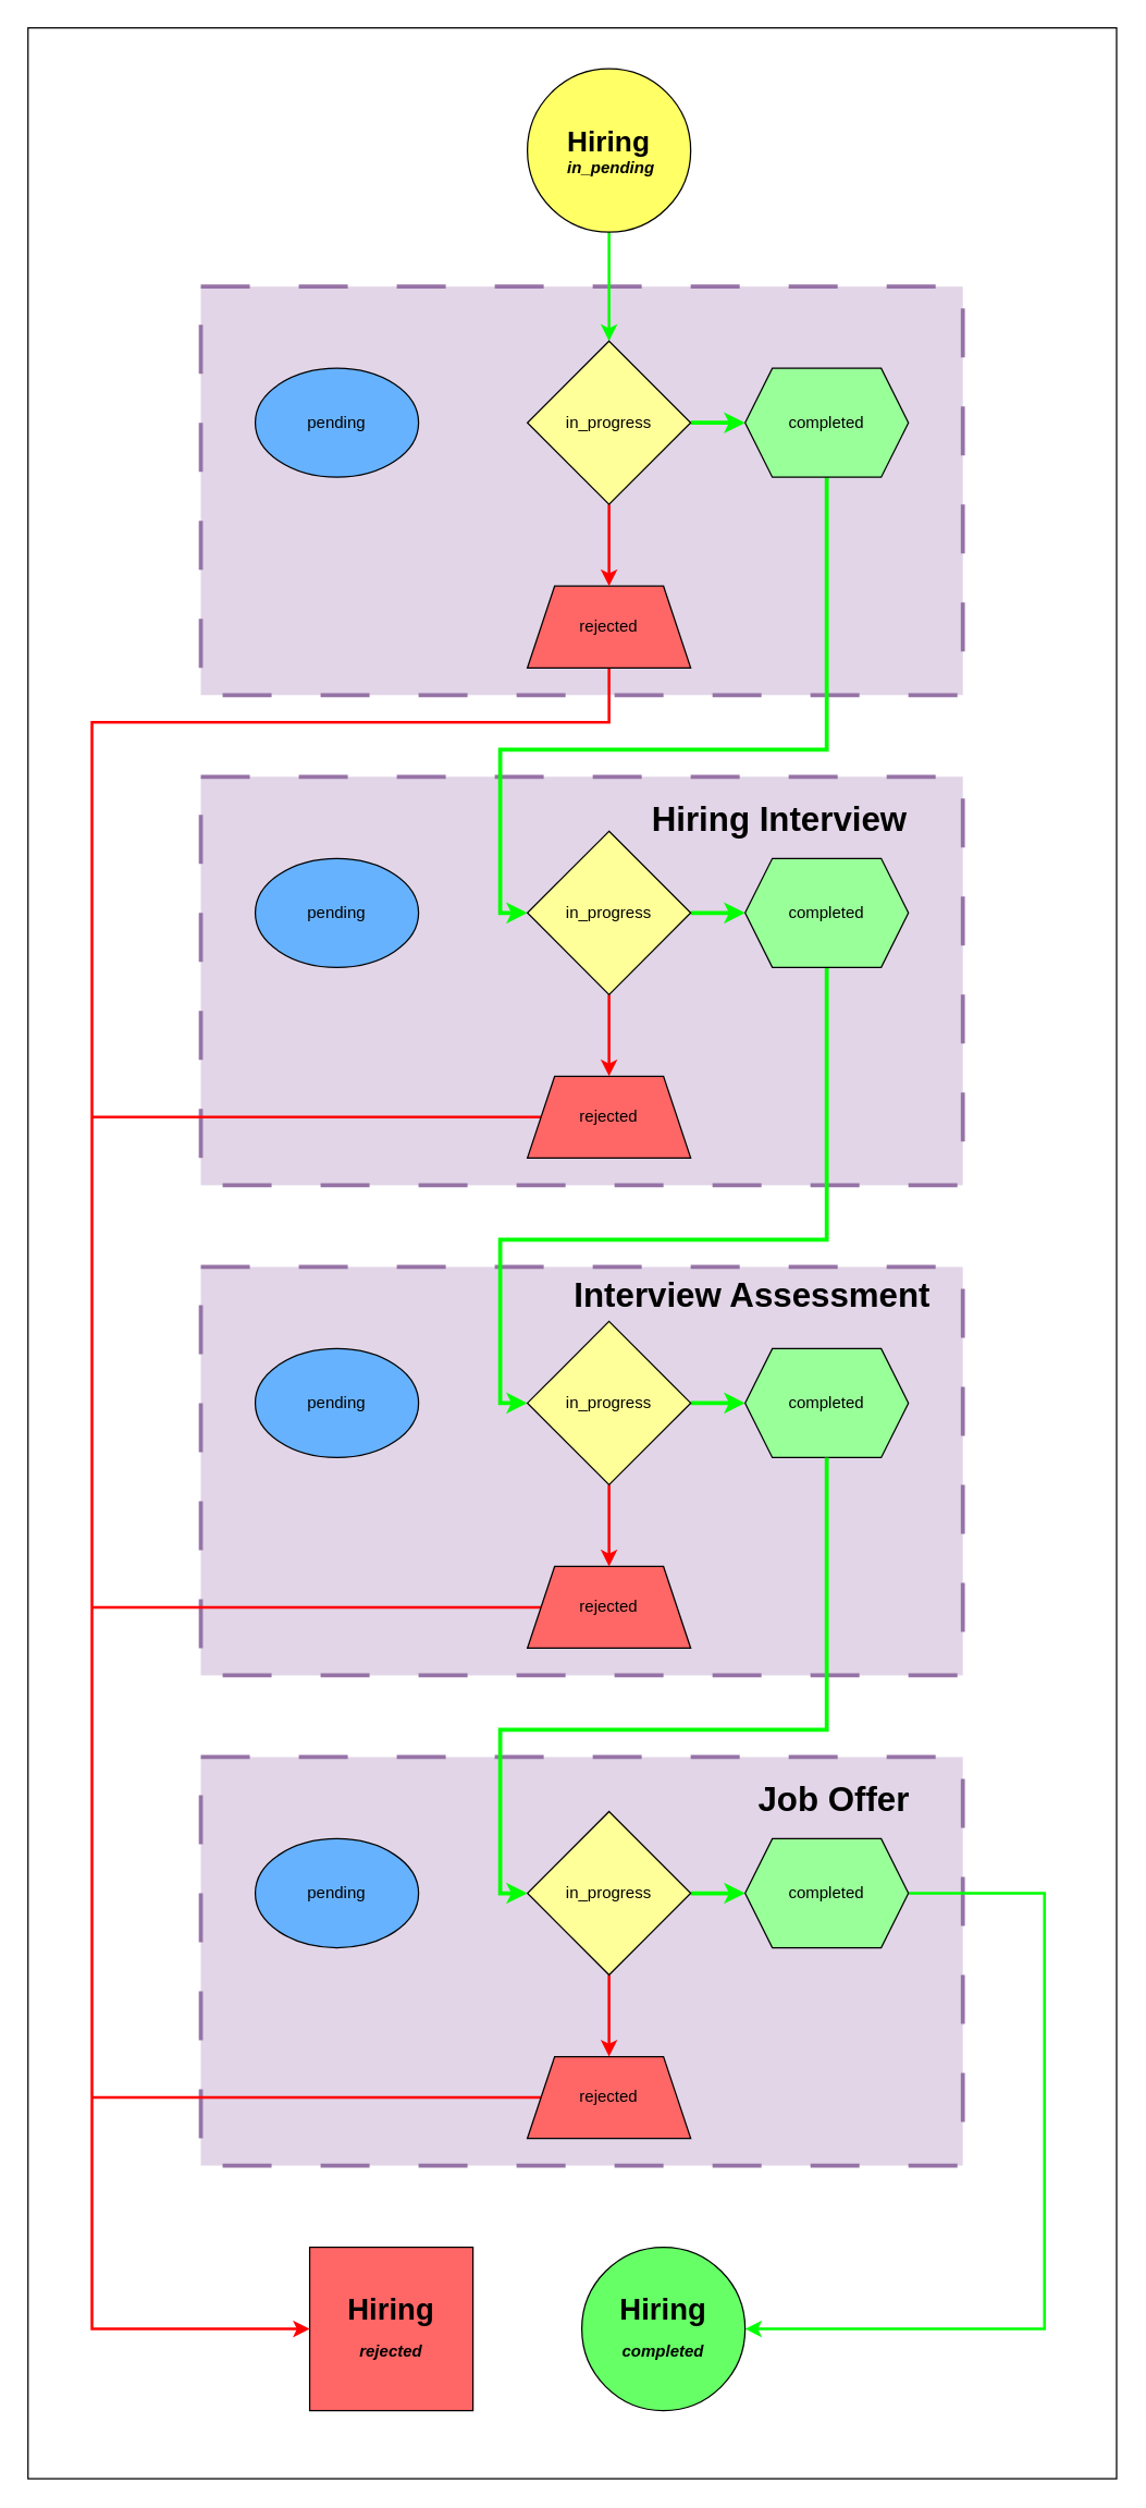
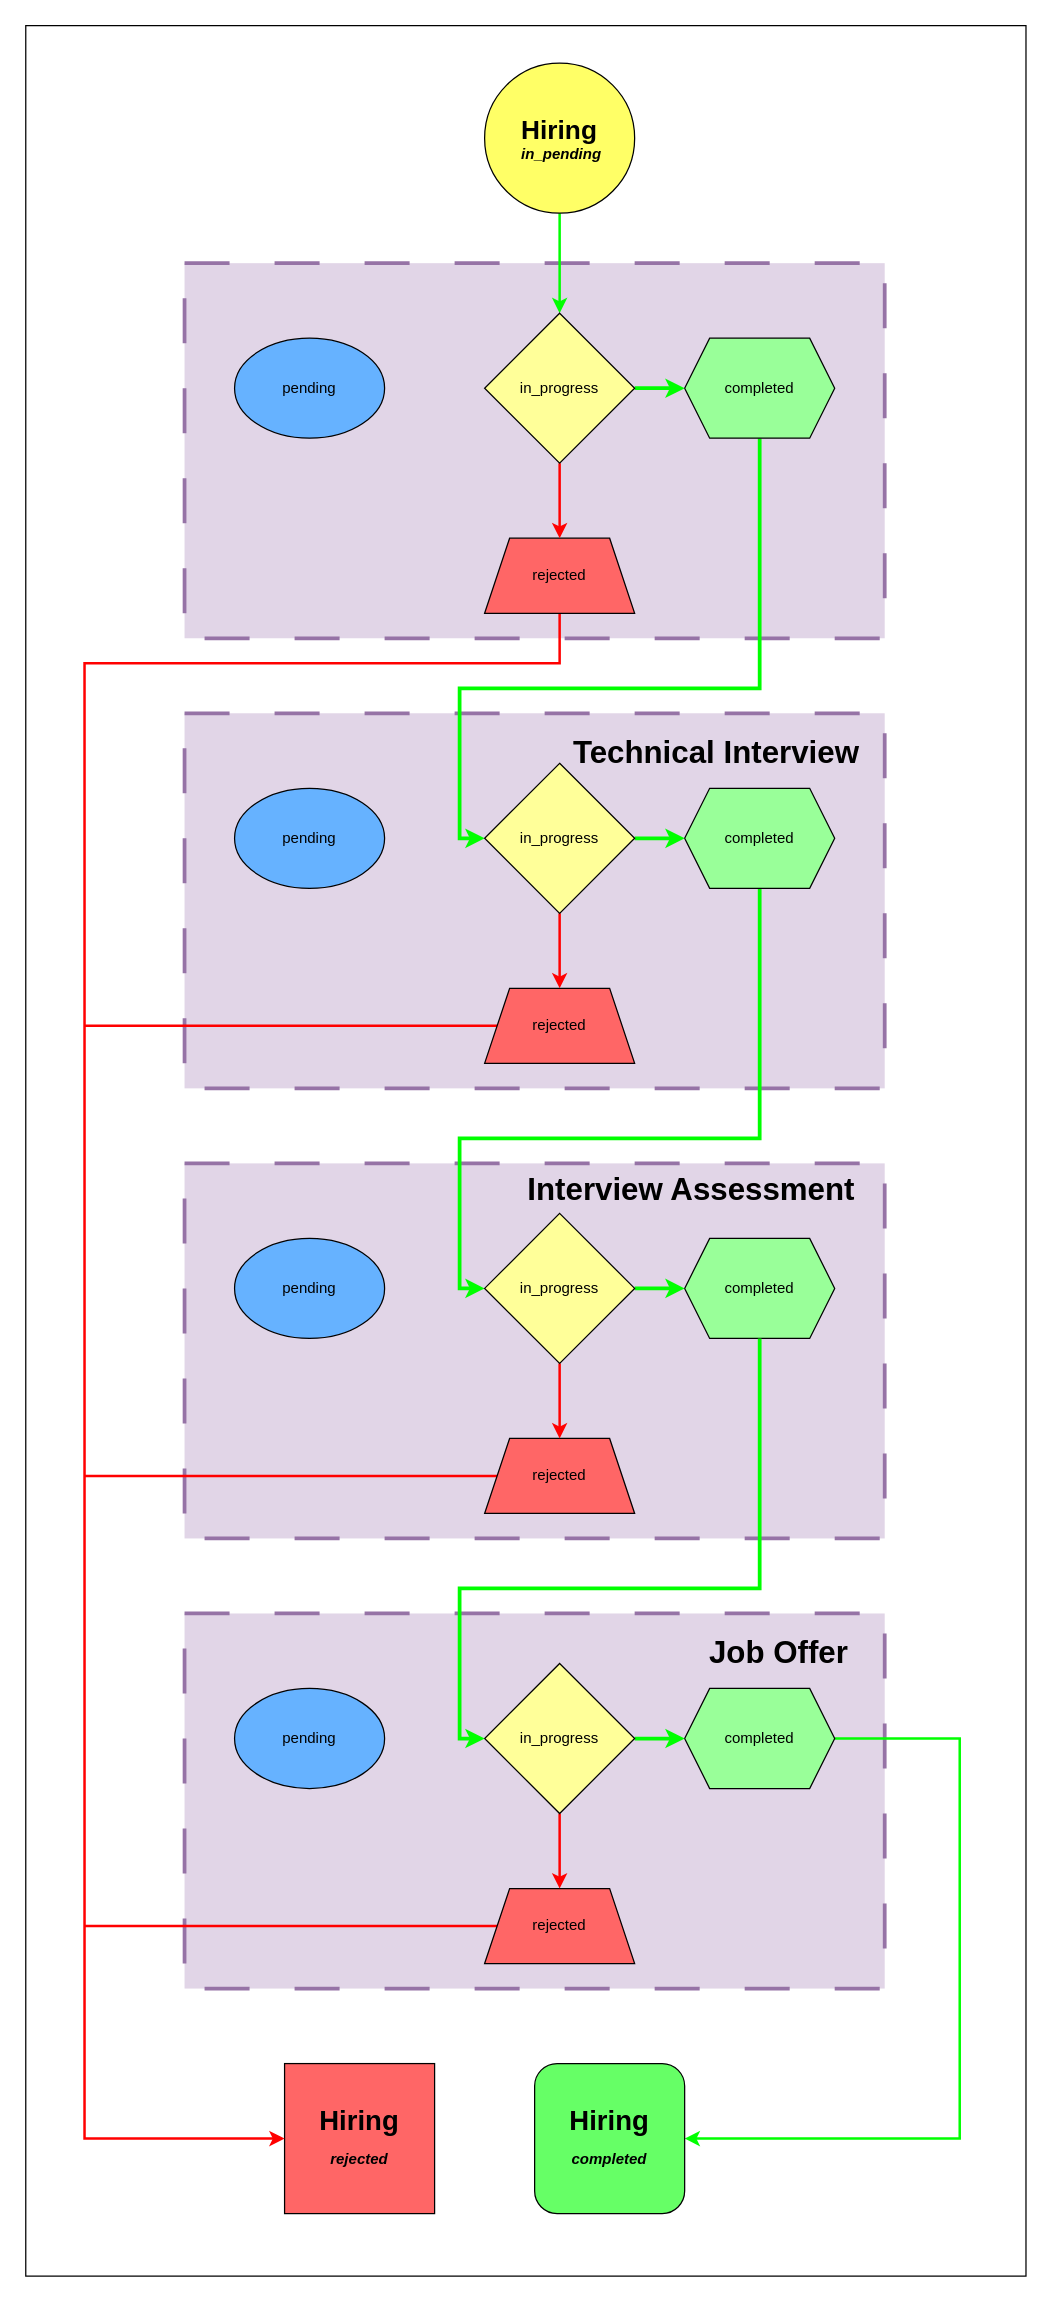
  <mxCell id="0" />
  <mxCell id="1" parent="0" />
  <mxCell id="2" value="" style="rounded=0;whiteSpace=wrap;html=1;" parent="1" vertex="1"><mxGeometry x="20" y="20" width="800" height="1800" as="geometry" /></mxCell>
  <mxCell id="3" value="" style="rounded=0;whiteSpace=wrap;html=1;dashed=1;dashPattern=12 12;strokeWidth=3;fillColor=#e1d5e7;strokeColor=#9673a6;" parent="1" vertex="1"><mxGeometry x="147" y="570" width="560" height="300" as="geometry" /></mxCell>
  <mxCell id="4" value="" style="rounded=0;whiteSpace=wrap;html=1;dashed=1;dashPattern=12 12;strokeWidth=3;fillColor=#e1d5e7;strokeColor=#9673a6;" parent="1" vertex="1"><mxGeometry x="147" y="1290" width="560" height="300" as="geometry" /></mxCell>
  <mxCell id="5" value="" style="rounded=0;whiteSpace=wrap;html=1;dashed=1;dashPattern=12 12;strokeWidth=3;fillColor=#e1d5e7;strokeColor=#9673a6;" parent="1" vertex="1"><mxGeometry x="147" y="930" width="560" height="300" as="geometry" /></mxCell>
  <mxCell id="6" value="" style="rounded=0;whiteSpace=wrap;html=1;dashed=1;dashPattern=12 12;strokeWidth=3;fillColor=#e1d5e7;strokeColor=#9673a6;" parent="1" vertex="1"><mxGeometry x="147" y="210" width="560" height="300" as="geometry" /></mxCell>
  <mxCell id="7" value="" style="edgeStyle=orthogonalEdgeStyle;rounded=0;orthogonalLoop=1;jettySize=auto;html=1;strokeColor=#00FF00;strokeWidth=2;" parent="1" source="8" target="18" edge="1"><mxGeometry relative="1" as="geometry" /></mxCell>
  <mxCell id="8" value="&lt;font style=&quot;font-size: 21px;&quot;&gt;&lt;b&gt;Hiring&lt;/b&gt;&lt;/font&gt;&lt;div&gt;&lt;b style=&quot;background-color: initial;&quot;&gt;&lt;i&gt;&amp;nbsp;in_pending&lt;/i&gt;&lt;/b&gt;&lt;/div&gt;" style="ellipse;whiteSpace=wrap;html=1;aspect=fixed;fillColor=#FFFF66;" parent="1" vertex="1"><mxGeometry x="387" y="50" width="120" height="120" as="geometry" /></mxCell>
  <mxCell id="9" value="&lt;b&gt;&lt;font style=&quot;font-size: 22px;&quot;&gt;Hiring&lt;/font&gt;&lt;/b&gt;&lt;div&gt;&lt;b&gt;&lt;i&gt;rejected&lt;/i&gt;&lt;/b&gt;&lt;b&gt;&lt;font style=&quot;font-size: 22px;&quot;&gt;&lt;br&gt;&lt;/font&gt;&lt;/b&gt;&lt;/div&gt;" style="whiteSpace=wrap;html=1;aspect=fixed;fillColor=#FF6666;rounded=0;" parent="1" vertex="1"><mxGeometry x="227" y="1650" width="120" height="120" as="geometry" /></mxCell>
  <mxCell id="10" style="edgeStyle=orthogonalEdgeStyle;rounded=0;orthogonalLoop=1;jettySize=auto;html=1;entryX=0;entryY=0.5;entryDx=0;entryDy=0;strokeColor=#00FF00;strokeWidth=3;" parent="1" source="11" target="26" edge="1"><mxGeometry relative="1" as="geometry"><Array as="points"><mxPoint x="607" y="550" /><mxPoint x="367" y="550" /><mxPoint x="367" y="670" /></Array></mxGeometry></mxCell>
  <mxCell id="11" value="completed" style="shape=hexagon;perimeter=hexagonPerimeter2;whiteSpace=wrap;html=1;fixedSize=1;fillColor=#99FF99;" parent="1" vertex="1"><mxGeometry x="547" y="270" width="120" height="80" as="geometry" /></mxCell>
  <mxCell id="12" style="edgeStyle=orthogonalEdgeStyle;rounded=0;orthogonalLoop=1;jettySize=auto;html=1;entryX=0;entryY=0.5;entryDx=0;entryDy=0;strokeColor=#FF0000;strokeWidth=2;" parent="1" source="13" target="9" edge="1"><mxGeometry relative="1" as="geometry"><Array as="points"><mxPoint x="447" y="530" /><mxPoint x="67" y="530" /><mxPoint x="67" y="1710" /></Array></mxGeometry></mxCell>
  <mxCell id="13" value="rejected" style="shape=trapezoid;perimeter=trapezoidPerimeter;whiteSpace=wrap;html=1;fixedSize=1;fillColor=#FF6666;" parent="1" vertex="1"><mxGeometry x="387" y="430" width="120" height="60" as="geometry" /></mxCell>
  <mxCell id="14" value="&lt;font style=&quot;font-size: 25px;&quot;&gt;&lt;b&gt;Interview Assessment&lt;/b&gt;&lt;/font&gt;" style="text;html=1;align=center;verticalAlign=middle;resizable=0;points=[];autosize=1;strokeColor=none;fillColor=none;" parent="1" vertex="1"><mxGeometry x="407" y="930" width="290" height="40" as="geometry" /></mxCell>
- <mxCell id="15" value="&lt;font style=&quot;font-size: 25px;&quot;&gt;&lt;b&gt;Job Offer&lt;/b&gt;&lt;/font&gt;" style="text;html=1;align=center;verticalAlign=middle;resizable=0;points=[];autosize=1;strokeColor=none;fillColor=none;" parent="1" vertex="1"><mxGeometry x="547" y="1300" width="130" height="40" as="geometry" /></mxCell>
+ <mxCell id="15" value="&lt;font style=&quot;font-size: 25px;&quot;&gt;&lt;b&gt;Job Offer&lt;/b&gt;&lt;/font&gt;" style="text;html=1;align=center;verticalAlign=middle;resizable=0;points=[];autosize=1;strokeColor=none;fillColor=none;" parent="1" vertex="1"><mxGeometry x="557" y="1300" width="130" height="40" as="geometry" /></mxCell>
  <mxCell id="16" value="" style="edgeStyle=orthogonalEdgeStyle;rounded=0;orthogonalLoop=1;jettySize=auto;html=1;strokeColor=#00FF00;strokeWidth=3;" parent="1" source="18" target="11" edge="1"><mxGeometry relative="1" as="geometry" /></mxCell>
  <mxCell id="17" value="" style="edgeStyle=orthogonalEdgeStyle;rounded=0;orthogonalLoop=1;jettySize=auto;html=1;strokeColor=#FF0000;strokeWidth=2;" parent="1" source="18" target="13" edge="1"><mxGeometry relative="1" as="geometry" /></mxCell>
  <mxCell id="18" value="in_progress" style="rhombus;whiteSpace=wrap;html=1;fillColor=#FFFF99;" parent="1" vertex="1"><mxGeometry x="387" y="250" width="120" height="120" as="geometry" /></mxCell>
  <mxCell id="19" value="pending" style="ellipse;whiteSpace=wrap;html=1;fillColor=#66B2FF;" parent="1" vertex="1"><mxGeometry x="187" y="270" width="120" height="80" as="geometry" /></mxCell>
  <mxCell id="20" style="edgeStyle=orthogonalEdgeStyle;rounded=0;orthogonalLoop=1;jettySize=auto;html=1;entryX=0;entryY=0.5;entryDx=0;entryDy=0;strokeColor=#00FF00;strokeWidth=3;" parent="1" source="21" target="33" edge="1"><mxGeometry relative="1" as="geometry"><Array as="points"><mxPoint x="607" y="910" /><mxPoint x="367" y="910" /><mxPoint x="367" y="1030" /></Array></mxGeometry></mxCell>
  <mxCell id="21" value="completed" style="shape=hexagon;perimeter=hexagonPerimeter2;whiteSpace=wrap;html=1;fixedSize=1;fillColor=#99FF99;" parent="1" vertex="1"><mxGeometry x="547" y="630" width="120" height="80" as="geometry" /></mxCell>
  <mxCell id="22" style="edgeStyle=orthogonalEdgeStyle;rounded=0;orthogonalLoop=1;jettySize=auto;html=1;endArrow=none;endFill=0;strokeColor=#FF0000;strokeWidth=2;" parent="1" source="23" edge="1"><mxGeometry relative="1" as="geometry"><mxPoint x="67" y="820" as="targetPoint" /></mxGeometry></mxCell>
  <mxCell id="23" value="rejected" style="shape=trapezoid;perimeter=trapezoidPerimeter;whiteSpace=wrap;html=1;fixedSize=1;fillColor=#FF6666;" parent="1" vertex="1"><mxGeometry x="387" y="790" width="120" height="60" as="geometry" /></mxCell>
  <mxCell id="24" value="" style="edgeStyle=orthogonalEdgeStyle;rounded=0;orthogonalLoop=1;jettySize=auto;html=1;strokeColor=#00FF00;strokeWidth=3;" parent="1" source="26" target="21" edge="1"><mxGeometry relative="1" as="geometry" /></mxCell>
  <mxCell id="25" value="" style="edgeStyle=orthogonalEdgeStyle;rounded=0;orthogonalLoop=1;jettySize=auto;html=1;strokeColor=#FF0000;strokeWidth=2;" parent="1" source="26" target="23" edge="1"><mxGeometry relative="1" as="geometry" /></mxCell>
  <mxCell id="26" value="in_progress" style="rhombus;whiteSpace=wrap;html=1;fillColor=#FFFF99;" parent="1" vertex="1"><mxGeometry x="387" y="610" width="120" height="120" as="geometry" /></mxCell>
  <mxCell id="27" value="pending" style="ellipse;whiteSpace=wrap;html=1;fillColor=#66B2FF;" parent="1" vertex="1"><mxGeometry x="187" y="630" width="120" height="80" as="geometry" /></mxCell>
  <mxCell id="28" value="completed" style="shape=hexagon;perimeter=hexagonPerimeter2;whiteSpace=wrap;html=1;fixedSize=1;fillColor=#99FF99;" parent="1" vertex="1"><mxGeometry x="547" y="990" width="120" height="80" as="geometry" /></mxCell>
  <mxCell id="29" style="edgeStyle=orthogonalEdgeStyle;rounded=0;orthogonalLoop=1;jettySize=auto;html=1;endArrow=none;endFill=0;strokeColor=#FF0000;strokeWidth=2;" parent="1" source="30" edge="1"><mxGeometry relative="1" as="geometry"><mxPoint x="67" y="1180" as="targetPoint" /></mxGeometry></mxCell>
  <mxCell id="30" value="rejected" style="shape=trapezoid;perimeter=trapezoidPerimeter;whiteSpace=wrap;html=1;fixedSize=1;fillColor=#FF6666;" parent="1" vertex="1"><mxGeometry x="387" y="1150" width="120" height="60" as="geometry" /></mxCell>
  <mxCell id="31" value="" style="edgeStyle=orthogonalEdgeStyle;rounded=0;orthogonalLoop=1;jettySize=auto;html=1;strokeColor=#00FF00;strokeWidth=3;" parent="1" source="33" target="28" edge="1"><mxGeometry relative="1" as="geometry" /></mxCell>
  <mxCell id="32" value="" style="edgeStyle=orthogonalEdgeStyle;rounded=0;orthogonalLoop=1;jettySize=auto;html=1;strokeColor=#FF0000;strokeWidth=2;" parent="1" source="33" target="30" edge="1"><mxGeometry relative="1" as="geometry" /></mxCell>
  <mxCell id="33" value="in_progress" style="rhombus;whiteSpace=wrap;html=1;fillColor=#FFFF99;" parent="1" vertex="1"><mxGeometry x="387" y="970" width="120" height="120" as="geometry" /></mxCell>
  <mxCell id="34" value="pending" style="ellipse;whiteSpace=wrap;html=1;fillColor=#66B2FF;" parent="1" vertex="1"><mxGeometry x="187" y="990" width="120" height="80" as="geometry" /></mxCell>
  <mxCell id="35" style="edgeStyle=orthogonalEdgeStyle;rounded=0;orthogonalLoop=1;jettySize=auto;html=1;entryX=1;entryY=0.5;entryDx=0;entryDy=0;strokeColor=#00FF00;strokeWidth=2;" edge="1" parent="1" source="36" target="45"><mxGeometry relative="1" as="geometry"><Array as="points"><mxPoint x="767" y="1390" /><mxPoint x="767" y="1710" /></Array></mxGeometry></mxCell>
  <mxCell id="36" value="completed" style="shape=hexagon;perimeter=hexagonPerimeter2;whiteSpace=wrap;html=1;fixedSize=1;fillColor=#99FF99;" parent="1" vertex="1"><mxGeometry x="547" y="1350" width="120" height="80" as="geometry" /></mxCell>
  <mxCell id="37" style="edgeStyle=orthogonalEdgeStyle;rounded=0;orthogonalLoop=1;jettySize=auto;html=1;endArrow=none;endFill=0;strokeColor=#FF0000;strokeWidth=2;" parent="1" source="38" edge="1"><mxGeometry relative="1" as="geometry"><mxPoint x="67" y="1540" as="targetPoint" /></mxGeometry></mxCell>
  <mxCell id="38" value="rejected" style="shape=trapezoid;perimeter=trapezoidPerimeter;whiteSpace=wrap;html=1;fixedSize=1;fillColor=#FF6666;" parent="1" vertex="1"><mxGeometry x="387" y="1510" width="120" height="60" as="geometry" /></mxCell>
  <mxCell id="39" value="" style="edgeStyle=orthogonalEdgeStyle;rounded=0;orthogonalLoop=1;jettySize=auto;html=1;strokeColor=#00FF00;strokeWidth=3;" parent="1" source="41" target="36" edge="1"><mxGeometry relative="1" as="geometry" /></mxCell>
  <mxCell id="40" value="" style="edgeStyle=orthogonalEdgeStyle;rounded=0;orthogonalLoop=1;jettySize=auto;html=1;strokeColor=#FF0000;strokeWidth=2;" parent="1" source="41" target="38" edge="1"><mxGeometry relative="1" as="geometry" /></mxCell>
  <mxCell id="41" value="in_progress" style="rhombus;whiteSpace=wrap;html=1;fillColor=#FFFF99;" parent="1" vertex="1"><mxGeometry x="387" y="1330" width="120" height="120" as="geometry" /></mxCell>
  <mxCell id="42" value="pending" style="ellipse;whiteSpace=wrap;html=1;fillColor=#66B2FF;" parent="1" vertex="1"><mxGeometry x="187" y="1350" width="120" height="80" as="geometry" /></mxCell>
- <mxCell id="43" value="&lt;font style=&quot;font-size: 25px;&quot;&gt;&lt;b&gt;Hiring Interview&lt;/b&gt;&lt;/font&gt;" style="text;html=1;align=center;verticalAlign=middle;resizable=0;points=[];autosize=1;strokeColor=none;fillColor=none;" parent="1" vertex="1"><mxGeometry x="447" y="580" width="250" height="40" as="geometry" /></mxCell>
+ <mxCell id="43" value="&lt;font style=&quot;font-size: 25px;&quot;&gt;&lt;b&gt;Technical Interview&lt;/b&gt;&lt;/font&gt;" style="text;html=1;align=center;verticalAlign=middle;resizable=0;points=[];autosize=1;strokeColor=none;fillColor=none;" parent="1" vertex="1"><mxGeometry x="447" y="580" width="250" height="40" as="geometry" /></mxCell>
  <mxCell id="44" style="edgeStyle=orthogonalEdgeStyle;rounded=0;orthogonalLoop=1;jettySize=auto;html=1;entryX=0;entryY=0.5;entryDx=0;entryDy=0;strokeColor=#00FF00;strokeWidth=3;" parent="1" edge="1"><mxGeometry relative="1" as="geometry"><mxPoint x="607" y="1070" as="sourcePoint" /><mxPoint x="387" y="1390" as="targetPoint" /><Array as="points"><mxPoint x="607" y="1270" /><mxPoint x="367" y="1270" /><mxPoint x="367" y="1390" /></Array></mxGeometry></mxCell>
- <mxCell id="45" value="&lt;b&gt;&lt;font style=&quot;font-size: 22px;&quot;&gt;Hiring&lt;/font&gt;&lt;/b&gt;&lt;div&gt;&lt;b&gt;&lt;i&gt;completed&lt;/i&gt;&lt;/b&gt;&lt;b&gt;&lt;font style=&quot;font-size: 22px;&quot;&gt;&lt;br&gt;&lt;/font&gt;&lt;/b&gt;&lt;/div&gt;" style="ellipse;whiteSpace=wrap;html=1;aspect=fixed;fillColor=#66FF66;" vertex="1" parent="1"><mxGeometry x="427" y="1650" width="120" height="120" as="geometry" /></mxCell>
+ <mxCell id="45" value="&lt;b&gt;&lt;font style=&quot;font-size: 22px;&quot;&gt;Hiring&lt;/font&gt;&lt;/b&gt;&lt;div&gt;&lt;b&gt;&lt;i&gt;completed&lt;/i&gt;&lt;/b&gt;&lt;b&gt;&lt;font style=&quot;font-size: 22px;&quot;&gt;&lt;br&gt;&lt;/font&gt;&lt;/b&gt;&lt;/div&gt;" style="whiteSpace=wrap;html=1;aspect=fixed;fillColor=#66FF66;rounded=1;" vertex="1" parent="1"><mxGeometry x="427" y="1650" width="120" height="120" as="geometry" /></mxCell>
